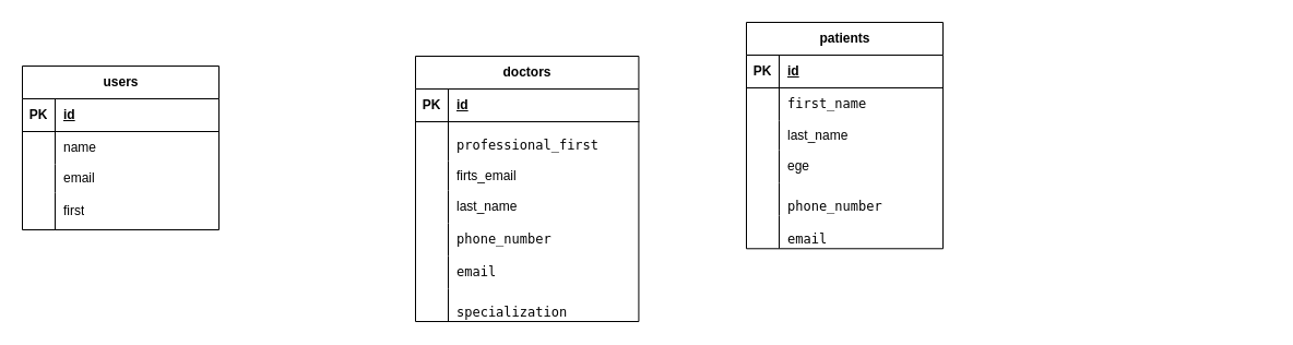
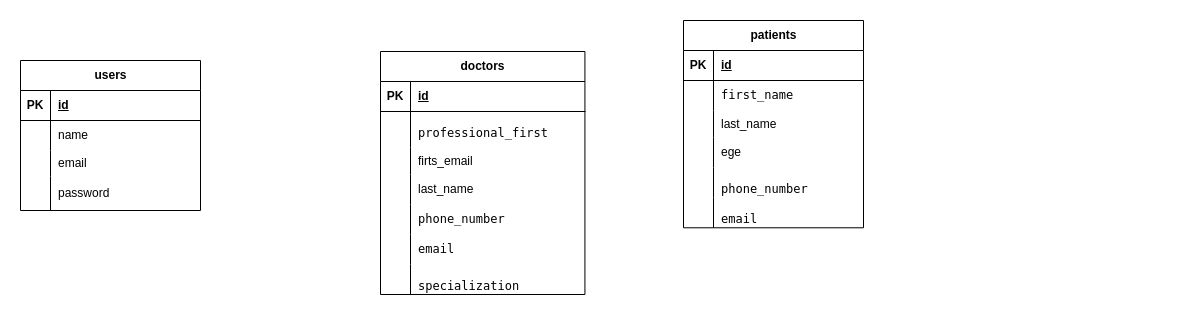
  <mxCell id="0" />
  <mxCell id="1" parent="0" />
  <mxCell id="2" value="&amp;nbsp;" style="text;whiteSpace=wrap;html=1;" parent="1" vertex="1"><mxGeometry x="1122" y="142" width="40" height="40" as="geometry" /></mxCell>
  <mxCell id="3" value="&lt;div&gt;users&lt;/div&gt;" style="shape=table;startSize=30;container=1;collapsible=1;childLayout=tableLayout;fixedRows=1;rowLines=0;fontStyle=1;align=center;resizeLast=1;html=1;" vertex="1" parent="1"><mxGeometry x="20" y="60" width="180" height="150" as="geometry" /></mxCell>
  <mxCell id="4" value="" style="shape=tableRow;horizontal=0;startSize=0;swimlaneHead=0;swimlaneBody=0;fillColor=none;collapsible=0;dropTarget=0;points=[[0,0.5],[1,0.5]];portConstraint=eastwest;top=0;left=0;right=0;bottom=1;" vertex="1" parent="3"><mxGeometry y="30" width="180" height="30" as="geometry" /></mxCell>
  <mxCell id="5" value="PK" style="shape=partialRectangle;connectable=0;fillColor=none;top=0;left=0;bottom=0;right=0;fontStyle=1;overflow=hidden;whiteSpace=wrap;html=1;" vertex="1" parent="4"><mxGeometry width="30" height="30" as="geometry"><mxRectangle width="30" height="30" as="alternateBounds" /></mxGeometry></mxCell>
  <mxCell id="6" value="id" style="shape=partialRectangle;connectable=0;fillColor=none;top=0;left=0;bottom=0;right=0;align=left;spacingLeft=6;fontStyle=5;overflow=hidden;whiteSpace=wrap;html=1;" vertex="1" parent="4"><mxGeometry x="30" width="150" height="30" as="geometry"><mxRectangle width="150" height="30" as="alternateBounds" /></mxGeometry></mxCell>
  <mxCell id="7" value="" style="shape=tableRow;horizontal=0;startSize=0;swimlaneHead=0;swimlaneBody=0;fillColor=none;collapsible=0;dropTarget=0;points=[[0,0.5],[1,0.5]];portConstraint=eastwest;top=0;left=0;right=0;bottom=0;" vertex="1" parent="3"><mxGeometry y="60" width="180" height="30" as="geometry" /></mxCell>
  <mxCell id="8" value="" style="shape=partialRectangle;connectable=0;fillColor=none;top=0;left=0;bottom=0;right=0;editable=1;overflow=hidden;whiteSpace=wrap;html=1;" vertex="1" parent="7"><mxGeometry width="30" height="30" as="geometry"><mxRectangle width="30" height="30" as="alternateBounds" /></mxGeometry></mxCell>
  <mxCell id="9" value="name" style="shape=partialRectangle;connectable=0;fillColor=none;top=0;left=0;bottom=0;right=0;align=left;spacingLeft=6;overflow=hidden;whiteSpace=wrap;html=1;" vertex="1" parent="7"><mxGeometry x="30" width="150" height="30" as="geometry"><mxRectangle width="150" height="30" as="alternateBounds" /></mxGeometry></mxCell>
  <mxCell id="10" value="" style="shape=tableRow;horizontal=0;startSize=0;swimlaneHead=0;swimlaneBody=0;fillColor=none;collapsible=0;dropTarget=0;points=[[0,0.5],[1,0.5]];portConstraint=eastwest;top=0;left=0;right=0;bottom=0;" vertex="1" parent="3"><mxGeometry y="90" width="180" height="26" as="geometry" /></mxCell>
  <mxCell id="11" value="" style="shape=partialRectangle;connectable=0;fillColor=none;top=0;left=0;bottom=0;right=0;editable=1;overflow=hidden;whiteSpace=wrap;html=1;" vertex="1" parent="10"><mxGeometry width="30" height="26" as="geometry"><mxRectangle width="30" height="26" as="alternateBounds" /></mxGeometry></mxCell>
  <mxCell id="12" value="email" style="shape=partialRectangle;connectable=0;fillColor=none;top=0;left=0;bottom=0;right=0;align=left;spacingLeft=6;overflow=hidden;whiteSpace=wrap;html=1;" vertex="1" parent="10"><mxGeometry x="30" width="150" height="26" as="geometry"><mxRectangle width="150" height="26" as="alternateBounds" /></mxGeometry></mxCell>
  <mxCell id="13" value="" style="shape=tableRow;horizontal=0;startSize=0;swimlaneHead=0;swimlaneBody=0;fillColor=none;collapsible=0;dropTarget=0;points=[[0,0.5],[1,0.5]];portConstraint=eastwest;top=0;left=0;right=0;bottom=0;" vertex="1" parent="3"><mxGeometry y="116" width="180" height="34" as="geometry" /></mxCell>
  <mxCell id="14" value="" style="shape=partialRectangle;connectable=0;fillColor=none;top=0;left=0;bottom=0;right=0;editable=1;overflow=hidden;whiteSpace=wrap;html=1;" vertex="1" parent="13"><mxGeometry width="30" height="34" as="geometry"><mxRectangle width="30" height="34" as="alternateBounds" /></mxGeometry></mxCell>
- <mxCell id="15" value="first" style="shape=partialRectangle;connectable=0;fillColor=none;top=0;left=0;bottom=0;right=0;align=left;spacingLeft=6;overflow=hidden;whiteSpace=wrap;html=1;" vertex="1" parent="13"><mxGeometry x="30" width="150" height="34" as="geometry"><mxRectangle width="150" height="34" as="alternateBounds" /></mxGeometry></mxCell>
+ <mxCell id="15" value="password" style="shape=partialRectangle;connectable=0;fillColor=none;top=0;left=0;bottom=0;right=0;align=left;spacingLeft=6;overflow=hidden;whiteSpace=wrap;html=1;" vertex="1" parent="13"><mxGeometry x="30" width="150" height="34" as="geometry"><mxRectangle width="150" height="34" as="alternateBounds" /></mxGeometry></mxCell>
  <mxCell id="16" value="patients" style="shape=table;startSize=30;container=1;collapsible=1;childLayout=tableLayout;fixedRows=1;rowLines=0;fontStyle=1;align=center;resizeLast=1;html=1;" vertex="1" parent="1"><mxGeometry x="683" y="20" width="180" height="207.292" as="geometry" /></mxCell>
  <mxCell id="17" value="" style="shape=tableRow;horizontal=0;startSize=0;swimlaneHead=0;swimlaneBody=0;fillColor=none;collapsible=0;dropTarget=0;points=[[0,0.5],[1,0.5]];portConstraint=eastwest;top=0;left=0;right=0;bottom=1;" vertex="1" parent="16"><mxGeometry y="30" width="180" height="30" as="geometry" /></mxCell>
  <mxCell id="18" value="PK" style="shape=partialRectangle;connectable=0;fillColor=none;top=0;left=0;bottom=0;right=0;fontStyle=1;overflow=hidden;whiteSpace=wrap;html=1;" vertex="1" parent="17"><mxGeometry width="30" height="30" as="geometry"><mxRectangle width="30" height="30" as="alternateBounds" /></mxGeometry></mxCell>
  <mxCell id="19" value="id" style="shape=partialRectangle;connectable=0;fillColor=none;top=0;left=0;bottom=0;right=0;align=left;spacingLeft=6;fontStyle=5;overflow=hidden;whiteSpace=wrap;html=1;" vertex="1" parent="17"><mxGeometry x="30" width="150" height="30" as="geometry"><mxRectangle width="150" height="30" as="alternateBounds" /></mxGeometry></mxCell>
  <mxCell id="20" value="" style="shape=tableRow;horizontal=0;startSize=0;swimlaneHead=0;swimlaneBody=0;fillColor=none;collapsible=0;dropTarget=0;points=[[0,0.5],[1,0.5]];portConstraint=eastwest;top=0;left=0;right=0;bottom=0;" vertex="1" parent="16"><mxGeometry y="60" width="180" height="30" as="geometry" /></mxCell>
  <mxCell id="21" value="" style="shape=partialRectangle;connectable=0;fillColor=none;top=0;left=0;bottom=0;right=0;editable=1;overflow=hidden;whiteSpace=wrap;html=1;" vertex="1" parent="20"><mxGeometry width="30" height="30" as="geometry"><mxRectangle width="30" height="30" as="alternateBounds" /></mxGeometry></mxCell>
  <mxCell id="22" value="&lt;code&gt;first_name&lt;br&gt;&lt;/code&gt;" style="shape=partialRectangle;connectable=0;fillColor=none;top=0;left=0;bottom=0;right=0;align=left;spacingLeft=6;overflow=hidden;whiteSpace=wrap;html=1;" vertex="1" parent="20"><mxGeometry x="30" width="150" height="30" as="geometry"><mxRectangle width="150" height="30" as="alternateBounds" /></mxGeometry></mxCell>
  <mxCell id="23" value="" style="shape=tableRow;horizontal=0;startSize=0;swimlaneHead=0;swimlaneBody=0;fillColor=none;collapsible=0;dropTarget=0;points=[[0,0.5],[1,0.5]];portConstraint=eastwest;top=0;left=0;right=0;bottom=0;" vertex="1" parent="16"><mxGeometry y="90" width="180" height="27" as="geometry" /></mxCell>
  <mxCell id="24" value="" style="shape=partialRectangle;connectable=0;fillColor=none;top=0;left=0;bottom=0;right=0;editable=1;overflow=hidden;whiteSpace=wrap;html=1;" vertex="1" parent="23"><mxGeometry width="30" height="27" as="geometry"><mxRectangle width="30" height="27" as="alternateBounds" /></mxGeometry></mxCell>
  <mxCell id="25" value="&lt;div&gt;last_name&lt;/div&gt;" style="shape=partialRectangle;connectable=0;fillColor=none;top=0;left=0;bottom=0;right=0;align=left;spacingLeft=6;overflow=hidden;whiteSpace=wrap;html=1;" vertex="1" parent="23"><mxGeometry x="30" width="150" height="27" as="geometry"><mxRectangle width="150" height="27" as="alternateBounds" /></mxGeometry></mxCell>
  <mxCell id="26" value="" style="shape=tableRow;horizontal=0;startSize=0;swimlaneHead=0;swimlaneBody=0;fillColor=none;collapsible=0;dropTarget=0;points=[[0,0.5],[1,0.5]];portConstraint=eastwest;top=0;left=0;right=0;bottom=0;" vertex="1" parent="16"><mxGeometry y="117" width="180" height="30" as="geometry" /></mxCell>
  <mxCell id="27" value="" style="shape=partialRectangle;connectable=0;fillColor=none;top=0;left=0;bottom=0;right=0;editable=1;overflow=hidden;whiteSpace=wrap;html=1;" vertex="1" parent="26"><mxGeometry width="30" height="30" as="geometry"><mxRectangle width="30" height="30" as="alternateBounds" /></mxGeometry></mxCell>
  <mxCell id="28" value="ege" style="shape=partialRectangle;connectable=0;fillColor=none;top=0;left=0;bottom=0;right=0;align=left;spacingLeft=6;overflow=hidden;whiteSpace=wrap;html=1;" vertex="1" parent="26"><mxGeometry x="30" width="150" height="30" as="geometry"><mxRectangle width="150" height="30" as="alternateBounds" /></mxGeometry></mxCell>
  <mxCell id="29" value="" style="shape=tableRow;horizontal=0;startSize=0;swimlaneHead=0;swimlaneBody=0;fillColor=none;collapsible=0;dropTarget=0;points=[[0,0.5],[1,0.5]];portConstraint=eastwest;top=0;left=0;right=0;bottom=0;" vertex="1" parent="16"><mxGeometry y="147" width="180" height="30" as="geometry" /></mxCell>
  <mxCell id="30" value="" style="shape=partialRectangle;connectable=0;fillColor=none;top=0;left=0;bottom=0;right=0;editable=1;overflow=hidden;whiteSpace=wrap;html=1;" vertex="1" parent="29"><mxGeometry width="30" height="30" as="geometry"><mxRectangle width="30" height="30" as="alternateBounds" /></mxGeometry></mxCell>
  <mxCell id="31" value="&lt;pre&gt;&lt;code class=&quot;!whitespace-pre hljs language-sql&quot;&gt;phone_number&lt;/code&gt;&lt;/pre&gt;" style="shape=partialRectangle;connectable=0;fillColor=none;top=0;left=0;bottom=0;right=0;align=left;spacingLeft=6;overflow=hidden;whiteSpace=wrap;html=1;" vertex="1" parent="29"><mxGeometry x="30" width="150" height="30" as="geometry"><mxRectangle width="150" height="30" as="alternateBounds" /></mxGeometry></mxCell>
  <mxCell id="32" value="" style="shape=tableRow;horizontal=0;startSize=0;swimlaneHead=0;swimlaneBody=0;fillColor=none;collapsible=0;dropTarget=0;points=[[0,0.5],[1,0.5]];portConstraint=eastwest;top=0;left=0;right=0;bottom=0;" vertex="1" parent="16"><mxGeometry y="177" width="180" height="30" as="geometry" /></mxCell>
  <mxCell id="33" value="" style="shape=partialRectangle;connectable=0;fillColor=none;top=0;left=0;bottom=0;right=0;editable=1;overflow=hidden;whiteSpace=wrap;html=1;" vertex="1" parent="32"><mxGeometry width="30" height="30" as="geometry"><mxRectangle width="30" height="30" as="alternateBounds" /></mxGeometry></mxCell>
  <mxCell id="34" value="&lt;pre&gt;&lt;code&gt;email&lt;/code&gt;&lt;/pre&gt;" style="shape=partialRectangle;connectable=0;fillColor=none;top=0;left=0;bottom=0;right=0;align=left;spacingLeft=6;overflow=hidden;whiteSpace=wrap;html=1;" vertex="1" parent="32"><mxGeometry x="30" width="150" height="30" as="geometry"><mxRectangle width="150" height="30" as="alternateBounds" /></mxGeometry></mxCell>
  <mxCell id="35" value="&lt;div&gt;doctors&lt;/div&gt;" style="shape=table;startSize=30;container=1;collapsible=1;childLayout=tableLayout;fixedRows=1;rowLines=0;fontStyle=1;align=center;resizeLast=1;html=1;" vertex="1" parent="1"><mxGeometry x="380" y="51" width="204.429" height="243" as="geometry" /></mxCell>
  <mxCell id="36" value="" style="shape=tableRow;horizontal=0;startSize=0;swimlaneHead=0;swimlaneBody=0;fillColor=none;collapsible=0;dropTarget=0;points=[[0,0.5],[1,0.5]];portConstraint=eastwest;top=0;left=0;right=0;bottom=1;" vertex="1" parent="35"><mxGeometry y="30" width="204.429" height="30" as="geometry" /></mxCell>
  <mxCell id="37" value="PK" style="shape=partialRectangle;connectable=0;fillColor=none;top=0;left=0;bottom=0;right=0;fontStyle=1;overflow=hidden;whiteSpace=wrap;html=1;" vertex="1" parent="36"><mxGeometry width="30" height="30" as="geometry"><mxRectangle width="30" height="30" as="alternateBounds" /></mxGeometry></mxCell>
  <mxCell id="38" value="id" style="shape=partialRectangle;connectable=0;fillColor=none;top=0;left=0;bottom=0;right=0;align=left;spacingLeft=6;fontStyle=5;overflow=hidden;whiteSpace=wrap;html=1;" vertex="1" parent="36"><mxGeometry x="30" width="174.429" height="30" as="geometry"><mxRectangle width="174.429" height="30" as="alternateBounds" /></mxGeometry></mxCell>
  <mxCell id="39" value="" style="shape=tableRow;horizontal=0;startSize=0;swimlaneHead=0;swimlaneBody=0;fillColor=none;collapsible=0;dropTarget=0;points=[[0,0.5],[1,0.5]];portConstraint=eastwest;top=0;left=0;right=0;bottom=0;" vertex="1" parent="35"><mxGeometry y="60" width="204.429" height="36" as="geometry" /></mxCell>
  <mxCell id="40" value="" style="shape=partialRectangle;connectable=0;fillColor=none;top=0;left=0;bottom=0;right=0;editable=1;overflow=hidden;whiteSpace=wrap;html=1;" vertex="1" parent="39"><mxGeometry width="30" height="36" as="geometry"><mxRectangle width="30" height="36" as="alternateBounds" /></mxGeometry></mxCell>
  <mxCell id="41" value="&lt;pre&gt;&lt;code class=&quot;!whitespace-pre hljs language-sql&quot;&gt;professional_first&lt;/code&gt;&lt;/pre&gt;" style="shape=partialRectangle;connectable=0;fillColor=none;top=0;left=0;bottom=0;right=0;align=left;spacingLeft=6;overflow=hidden;whiteSpace=wrap;html=1;" vertex="1" parent="39"><mxGeometry x="30" width="174.429" height="36" as="geometry"><mxRectangle width="174.429" height="36" as="alternateBounds" /></mxGeometry></mxCell>
  <mxCell id="42" value="" style="shape=tableRow;horizontal=0;startSize=0;swimlaneHead=0;swimlaneBody=0;fillColor=none;collapsible=0;dropTarget=0;points=[[0,0.5],[1,0.5]];portConstraint=eastwest;top=0;left=0;right=0;bottom=0;" vertex="1" parent="35"><mxGeometry y="96" width="204.429" height="27" as="geometry" /></mxCell>
  <mxCell id="43" value="" style="shape=partialRectangle;connectable=0;fillColor=none;top=0;left=0;bottom=0;right=0;editable=1;overflow=hidden;whiteSpace=wrap;html=1;" vertex="1" parent="42"><mxGeometry width="30" height="27" as="geometry"><mxRectangle width="30" height="27" as="alternateBounds" /></mxGeometry></mxCell>
  <mxCell id="44" value="firts_email" style="shape=partialRectangle;connectable=0;fillColor=none;top=0;left=0;bottom=0;right=0;align=left;spacingLeft=6;overflow=hidden;whiteSpace=wrap;html=1;" vertex="1" parent="42"><mxGeometry x="30" width="174.429" height="27" as="geometry"><mxRectangle width="174.429" height="27" as="alternateBounds" /></mxGeometry></mxCell>
  <mxCell id="45" value="" style="shape=tableRow;horizontal=0;startSize=0;swimlaneHead=0;swimlaneBody=0;fillColor=none;collapsible=0;dropTarget=0;points=[[0,0.5],[1,0.5]];portConstraint=eastwest;top=0;left=0;right=0;bottom=0;" vertex="1" parent="35"><mxGeometry y="123" width="204.429" height="30" as="geometry" /></mxCell>
  <mxCell id="46" value="" style="shape=partialRectangle;connectable=0;fillColor=none;top=0;left=0;bottom=0;right=0;editable=1;overflow=hidden;whiteSpace=wrap;html=1;" vertex="1" parent="45"><mxGeometry width="30" height="30" as="geometry"><mxRectangle width="30" height="30" as="alternateBounds" /></mxGeometry></mxCell>
  <mxCell id="47" value="last_name" style="shape=partialRectangle;connectable=0;fillColor=none;top=0;left=0;bottom=0;right=0;align=left;spacingLeft=6;overflow=hidden;whiteSpace=wrap;html=1;" vertex="1" parent="45"><mxGeometry x="30" width="174.429" height="30" as="geometry"><mxRectangle width="174.429" height="30" as="alternateBounds" /></mxGeometry></mxCell>
  <mxCell id="48" value="" style="shape=tableRow;horizontal=0;startSize=0;swimlaneHead=0;swimlaneBody=0;fillColor=none;collapsible=0;dropTarget=0;points=[[0,0.5],[1,0.5]];portConstraint=eastwest;top=0;left=0;right=0;bottom=0;" vertex="1" parent="35"><mxGeometry y="153" width="204.429" height="30" as="geometry" /></mxCell>
  <mxCell id="49" value="" style="shape=partialRectangle;connectable=0;fillColor=none;top=0;left=0;bottom=0;right=0;editable=1;overflow=hidden;whiteSpace=wrap;html=1;" vertex="1" parent="48"><mxGeometry width="30" height="30" as="geometry"><mxRectangle width="30" height="30" as="alternateBounds" /></mxGeometry></mxCell>
  <mxCell id="50" value="&lt;code class=&quot;!whitespace-pre hljs language-sql&quot;&gt;phone_number&lt;/code&gt;" style="shape=partialRectangle;connectable=0;fillColor=none;top=0;left=0;bottom=0;right=0;align=left;spacingLeft=6;overflow=hidden;whiteSpace=wrap;html=1;" vertex="1" parent="48"><mxGeometry x="30" width="174.429" height="30" as="geometry"><mxRectangle width="174.429" height="30" as="alternateBounds" /></mxGeometry></mxCell>
  <mxCell id="51" value="" style="shape=tableRow;horizontal=0;startSize=0;swimlaneHead=0;swimlaneBody=0;fillColor=none;collapsible=0;dropTarget=0;points=[[0,0.5],[1,0.5]];portConstraint=eastwest;top=0;left=0;right=0;bottom=0;" vertex="1" parent="35"><mxGeometry y="183" width="204.429" height="30" as="geometry" /></mxCell>
  <mxCell id="52" value="" style="shape=partialRectangle;connectable=0;fillColor=none;top=0;left=0;bottom=0;right=0;editable=1;overflow=hidden;whiteSpace=wrap;html=1;" vertex="1" parent="51"><mxGeometry width="30" height="30" as="geometry"><mxRectangle width="30" height="30" as="alternateBounds" /></mxGeometry></mxCell>
  <mxCell id="53" value="&lt;code&gt;email&lt;br&gt;&lt;/code&gt;" style="shape=partialRectangle;connectable=0;fillColor=none;top=0;left=0;bottom=0;right=0;align=left;spacingLeft=6;overflow=hidden;whiteSpace=wrap;html=1;" vertex="1" parent="51"><mxGeometry x="30" width="174.429" height="30" as="geometry"><mxRectangle width="174.429" height="30" as="alternateBounds" /></mxGeometry></mxCell>
  <mxCell id="54" value="" style="shape=tableRow;horizontal=0;startSize=0;swimlaneHead=0;swimlaneBody=0;fillColor=none;collapsible=0;dropTarget=0;points=[[0,0.5],[1,0.5]];portConstraint=eastwest;top=0;left=0;right=0;bottom=0;" vertex="1" parent="35"><mxGeometry y="213" width="204.429" height="30" as="geometry" /></mxCell>
  <mxCell id="55" value="" style="shape=partialRectangle;connectable=0;fillColor=none;top=0;left=0;bottom=0;right=0;editable=1;overflow=hidden;whiteSpace=wrap;html=1;" vertex="1" parent="54"><mxGeometry width="30" height="30" as="geometry"><mxRectangle width="30" height="30" as="alternateBounds" /></mxGeometry></mxCell>
  <mxCell id="56" value="&lt;pre&gt;&lt;code class=&quot;!whitespace-pre hljs language-sql&quot;&gt;specialization &lt;/code&gt;&lt;/pre&gt;" style="shape=partialRectangle;connectable=0;fillColor=none;top=0;left=0;bottom=0;right=0;align=left;spacingLeft=6;overflow=hidden;whiteSpace=wrap;html=1;" vertex="1" parent="54"><mxGeometry x="30" width="174.429" height="30" as="geometry"><mxRectangle width="174.429" height="30" as="alternateBounds" /></mxGeometry></mxCell>
